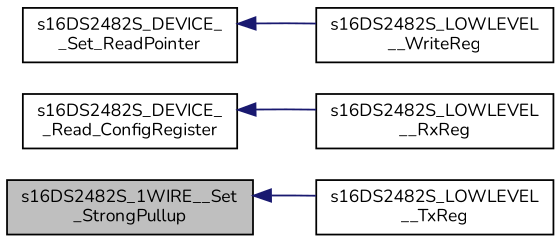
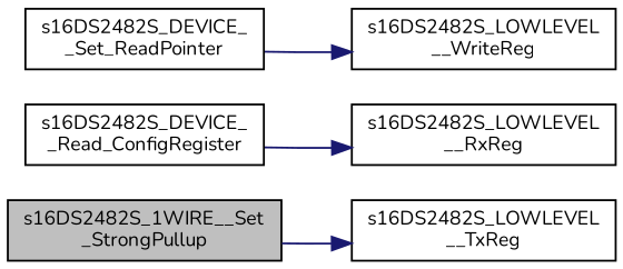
  digraph {
    fontname=Nunito
    rankdir=LR
    node [color=black fillcolor=white fontname=Nunito fontsize=10 shape=record style=filled]
    edge [color=midnightblue fontname=Nunito fontsize=10 labelfontname=Helvetica labelfontsize=10 style=solid]
    n1 [fillcolor=grey75 fontcolor=black height=0.2 label="s16DS2482S_1WIRE__Set\l_StrongPullup" width=0.4]
    n2 [height=0.2 label="s16DS2482S_LOWLEVEL\l__TxReg" width=0.4]
    n3 [height=0.2 label="s16DS2482S_DEVICE_\l_Read_ConfigRegister" width=0.4]
    n4 [height=0.2 label="s16DS2482S_LOWLEVEL\l__RxReg" width=0.4]
    n5 [height=0.2 label="s16DS2482S_DEVICE_\l_Set_ReadPointer" width=0.4]
    n6 [height=0.2 label="s16DS2482S_LOWLEVEL\l__WriteReg" width=0.4]
-   n2 -> n1
-   n4 -> n3
-   n6 -> n5
+   n1 -> n2
+   n3 -> n4
+   n5 -> n6
  }
